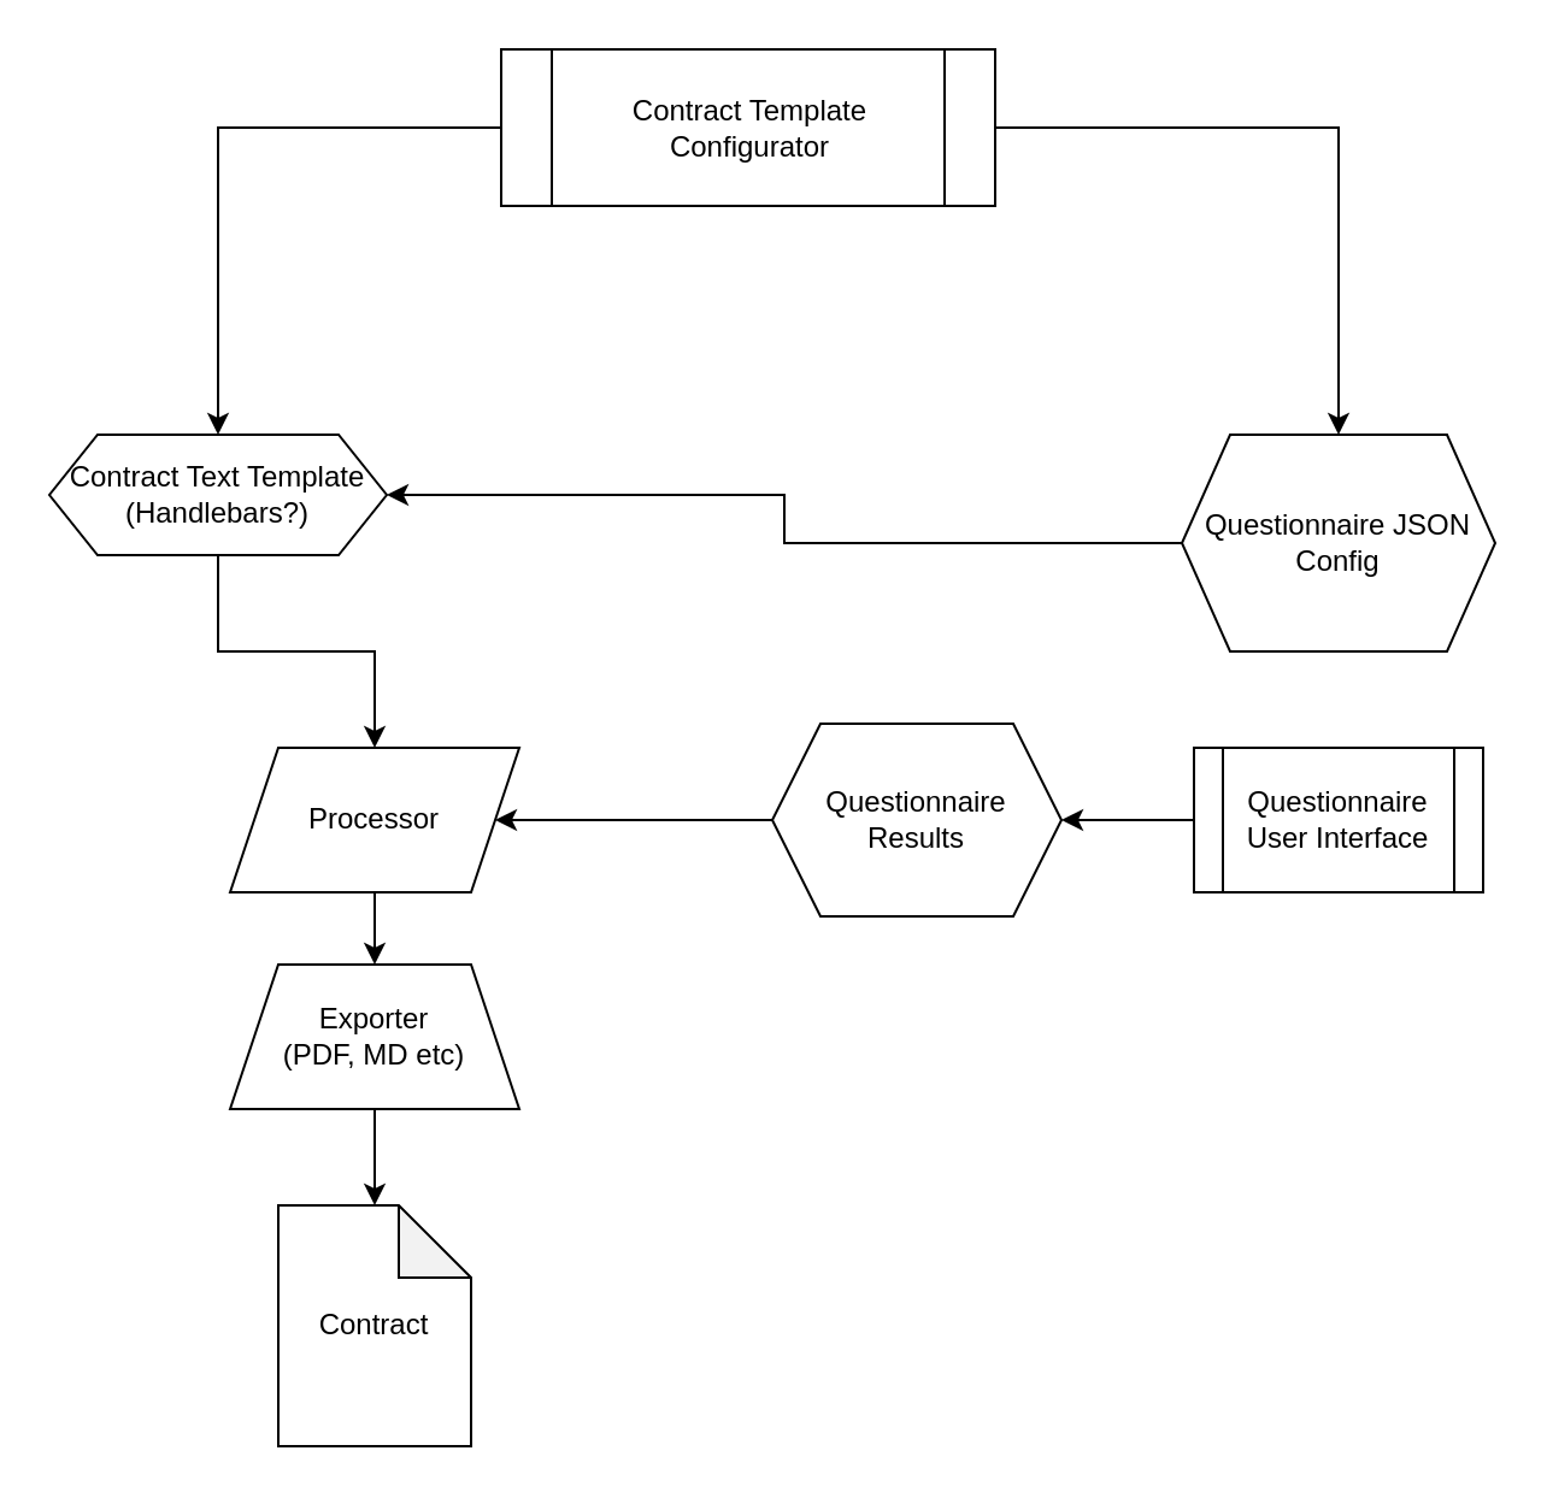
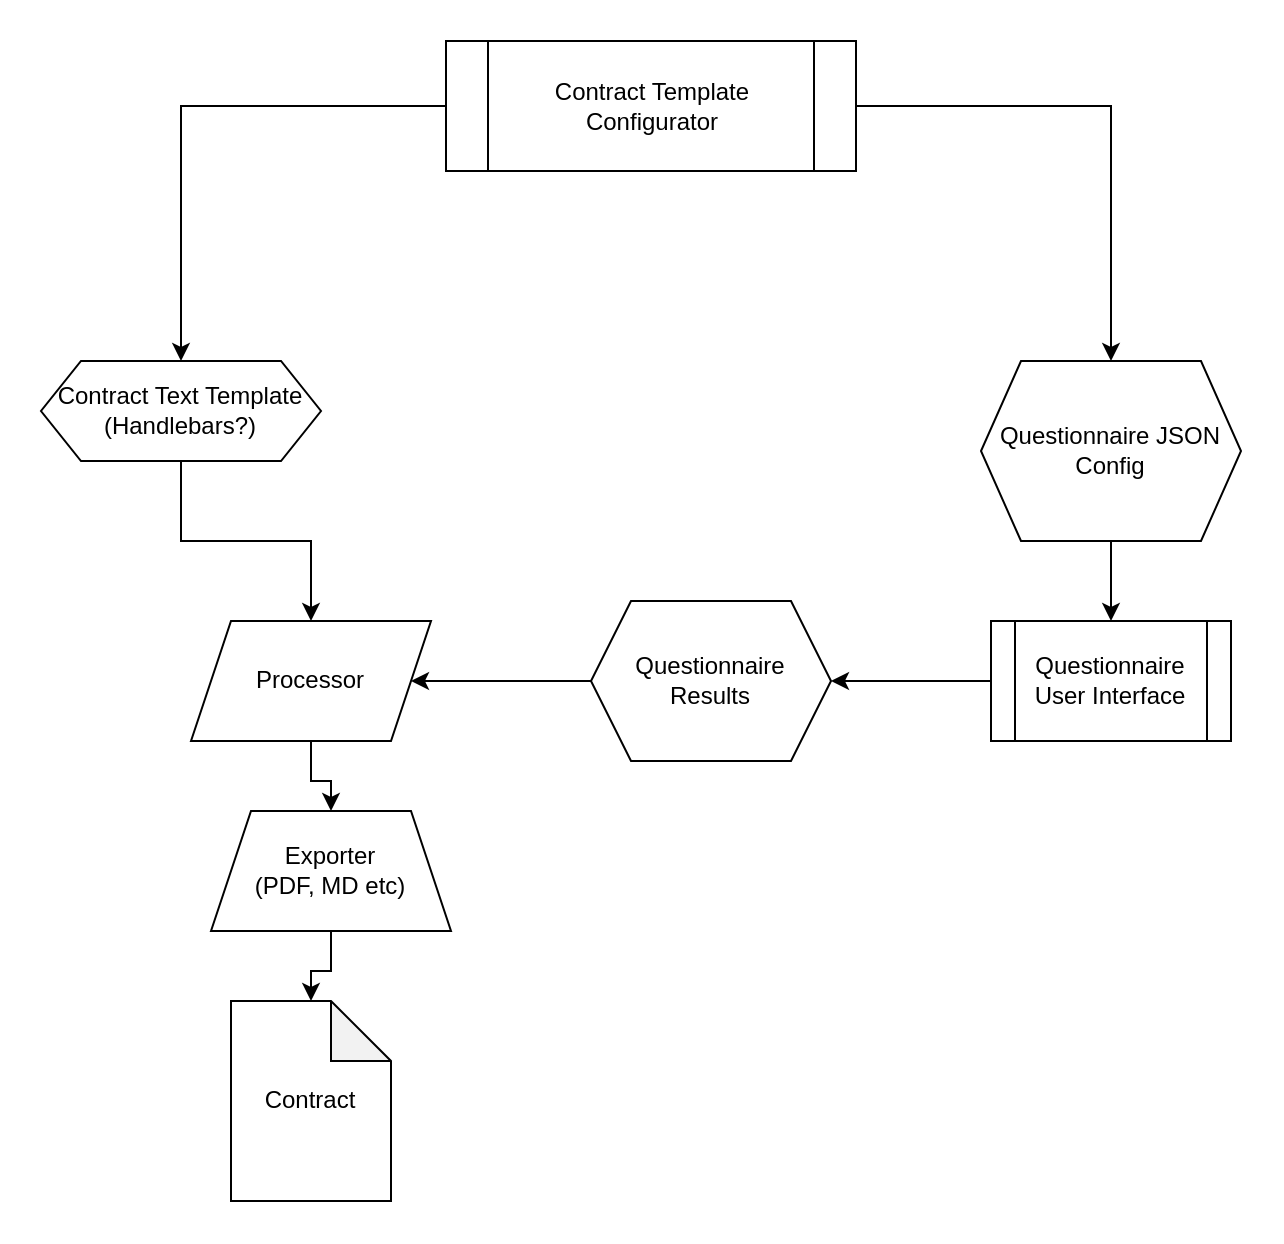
  <mxCell id="0" />
  <mxCell id="1" parent="0" />
  <mxCell id="2" value="" style="edgeStyle=orthogonalEdgeStyle;rounded=0;orthogonalLoop=1;jettySize=auto;html=1;" edge="1" parent="1" source="4" target="6"><mxGeometry relative="1" as="geometry" /></mxCell>
  <mxCell id="3" value="" style="edgeStyle=orthogonalEdgeStyle;rounded=0;orthogonalLoop=1;jettySize=auto;html=1;" edge="1" parent="1" source="4" target="8"><mxGeometry relative="1" as="geometry" /></mxCell>
- <mxCell id="4" value="Contract Template Configurator" style="shape=process;whiteSpace=wrap;html=1;backgroundOutline=1;" vertex="1" parent="1"><mxGeometry x="207.5" y="20" width="205" height="65" as="geometry" /></mxCell>
- <mxCell id="5" value="" style="edgeStyle=orthogonalEdgeStyle;rounded=0;orthogonalLoop=1;jettySize=auto;html=1;" edge="1" parent="1" source="6" target="8"><mxGeometry relative="1" as="geometry" /></mxCell>
+ <mxCell id="4" value="Contract Template Configurator" style="shape=process;whiteSpace=wrap;html=1;backgroundOutline=1;" vertex="1" parent="1"><mxGeometry x="222.5" y="20" width="205" height="65" as="geometry" /></mxCell>
+ <mxCell id="5" value="" style="edgeStyle=orthogonalEdgeStyle;rounded=0;orthogonalLoop=1;jettySize=auto;html=1;" edge="1" parent="1" source="6" target="10"><mxGeometry relative="1" as="geometry" /></mxCell>
  <mxCell id="6" value="Questionnaire JSON Config" style="shape=hexagon;perimeter=hexagonPerimeter2;whiteSpace=wrap;html=1;fixedSize=1;" vertex="1" parent="1"><mxGeometry x="490" y="180" width="130" height="90" as="geometry" /></mxCell>
  <mxCell id="7" value="" style="edgeStyle=orthogonalEdgeStyle;rounded=0;orthogonalLoop=1;jettySize=auto;html=1;" edge="1" parent="1" source="8" target="14"><mxGeometry relative="1" as="geometry" /></mxCell>
  <mxCell id="8" value="Contract Text Template (Handlebars?)" style="shape=hexagon;perimeter=hexagonPerimeter2;whiteSpace=wrap;html=1;fixedSize=1;" vertex="1" parent="1"><mxGeometry x="20" y="180" width="140" height="50" as="geometry" /></mxCell>
  <mxCell id="9" value="" style="edgeStyle=orthogonalEdgeStyle;rounded=0;orthogonalLoop=1;jettySize=auto;html=1;" edge="1" parent="1" source="10" target="12"><mxGeometry relative="1" as="geometry" /></mxCell>
  <mxCell id="10" value="Questionnaire User Interface" style="shape=process;whiteSpace=wrap;html=1;backgroundOutline=1;" vertex="1" parent="1"><mxGeometry x="495" y="310" width="120" height="60" as="geometry" /></mxCell>
  <mxCell id="11" value="" style="edgeStyle=orthogonalEdgeStyle;rounded=0;orthogonalLoop=1;jettySize=auto;html=1;" edge="1" parent="1" source="12" target="14"><mxGeometry relative="1" as="geometry" /></mxCell>
- <mxCell id="12" value="Questionnaire Results" style="shape=hexagon;perimeter=hexagonPerimeter2;whiteSpace=wrap;html=1;fixedSize=1;" vertex="1" parent="1"><mxGeometry x="320" y="300" width="120" height="80" as="geometry" /></mxCell>
+ <mxCell id="12" value="Questionnaire Results" style="shape=hexagon;perimeter=hexagonPerimeter2;whiteSpace=wrap;html=1;fixedSize=1;" vertex="1" parent="1"><mxGeometry x="295" y="300" width="120" height="80" as="geometry" /></mxCell>
  <mxCell id="13" value="" style="edgeStyle=orthogonalEdgeStyle;rounded=0;orthogonalLoop=1;jettySize=auto;html=1;" edge="1" parent="1" source="14" target="17"><mxGeometry relative="1" as="geometry" /></mxCell>
  <mxCell id="14" value="Processor" style="shape=parallelogram;perimeter=parallelogramPerimeter;whiteSpace=wrap;html=1;fixedSize=1;" vertex="1" parent="1"><mxGeometry x="95" y="310" width="120" height="60" as="geometry" /></mxCell>
  <mxCell id="15" value="Contract" style="shape=note;whiteSpace=wrap;html=1;backgroundOutline=1;darkOpacity=0.05;" vertex="1" parent="1"><mxGeometry x="115" y="500" width="80" height="100" as="geometry" /></mxCell>
  <mxCell id="16" value="" style="edgeStyle=orthogonalEdgeStyle;rounded=0;orthogonalLoop=1;jettySize=auto;html=1;" edge="1" parent="1" source="17" target="15"><mxGeometry relative="1" as="geometry" /></mxCell>
- <mxCell id="17" value="Exporter&lt;br&gt;(PDF, MD etc)" style="shape=trapezoid;perimeter=trapezoidPerimeter;whiteSpace=wrap;html=1;fixedSize=1;" vertex="1" parent="1"><mxGeometry x="95" y="400" width="120" height="60" as="geometry" /></mxCell>
+ <mxCell id="17" value="Exporter&lt;br&gt;(PDF, MD etc)" style="shape=trapezoid;perimeter=trapezoidPerimeter;whiteSpace=wrap;html=1;fixedSize=1;" vertex="1" parent="1"><mxGeometry x="105" y="405" width="120" height="60" as="geometry" /></mxCell>
